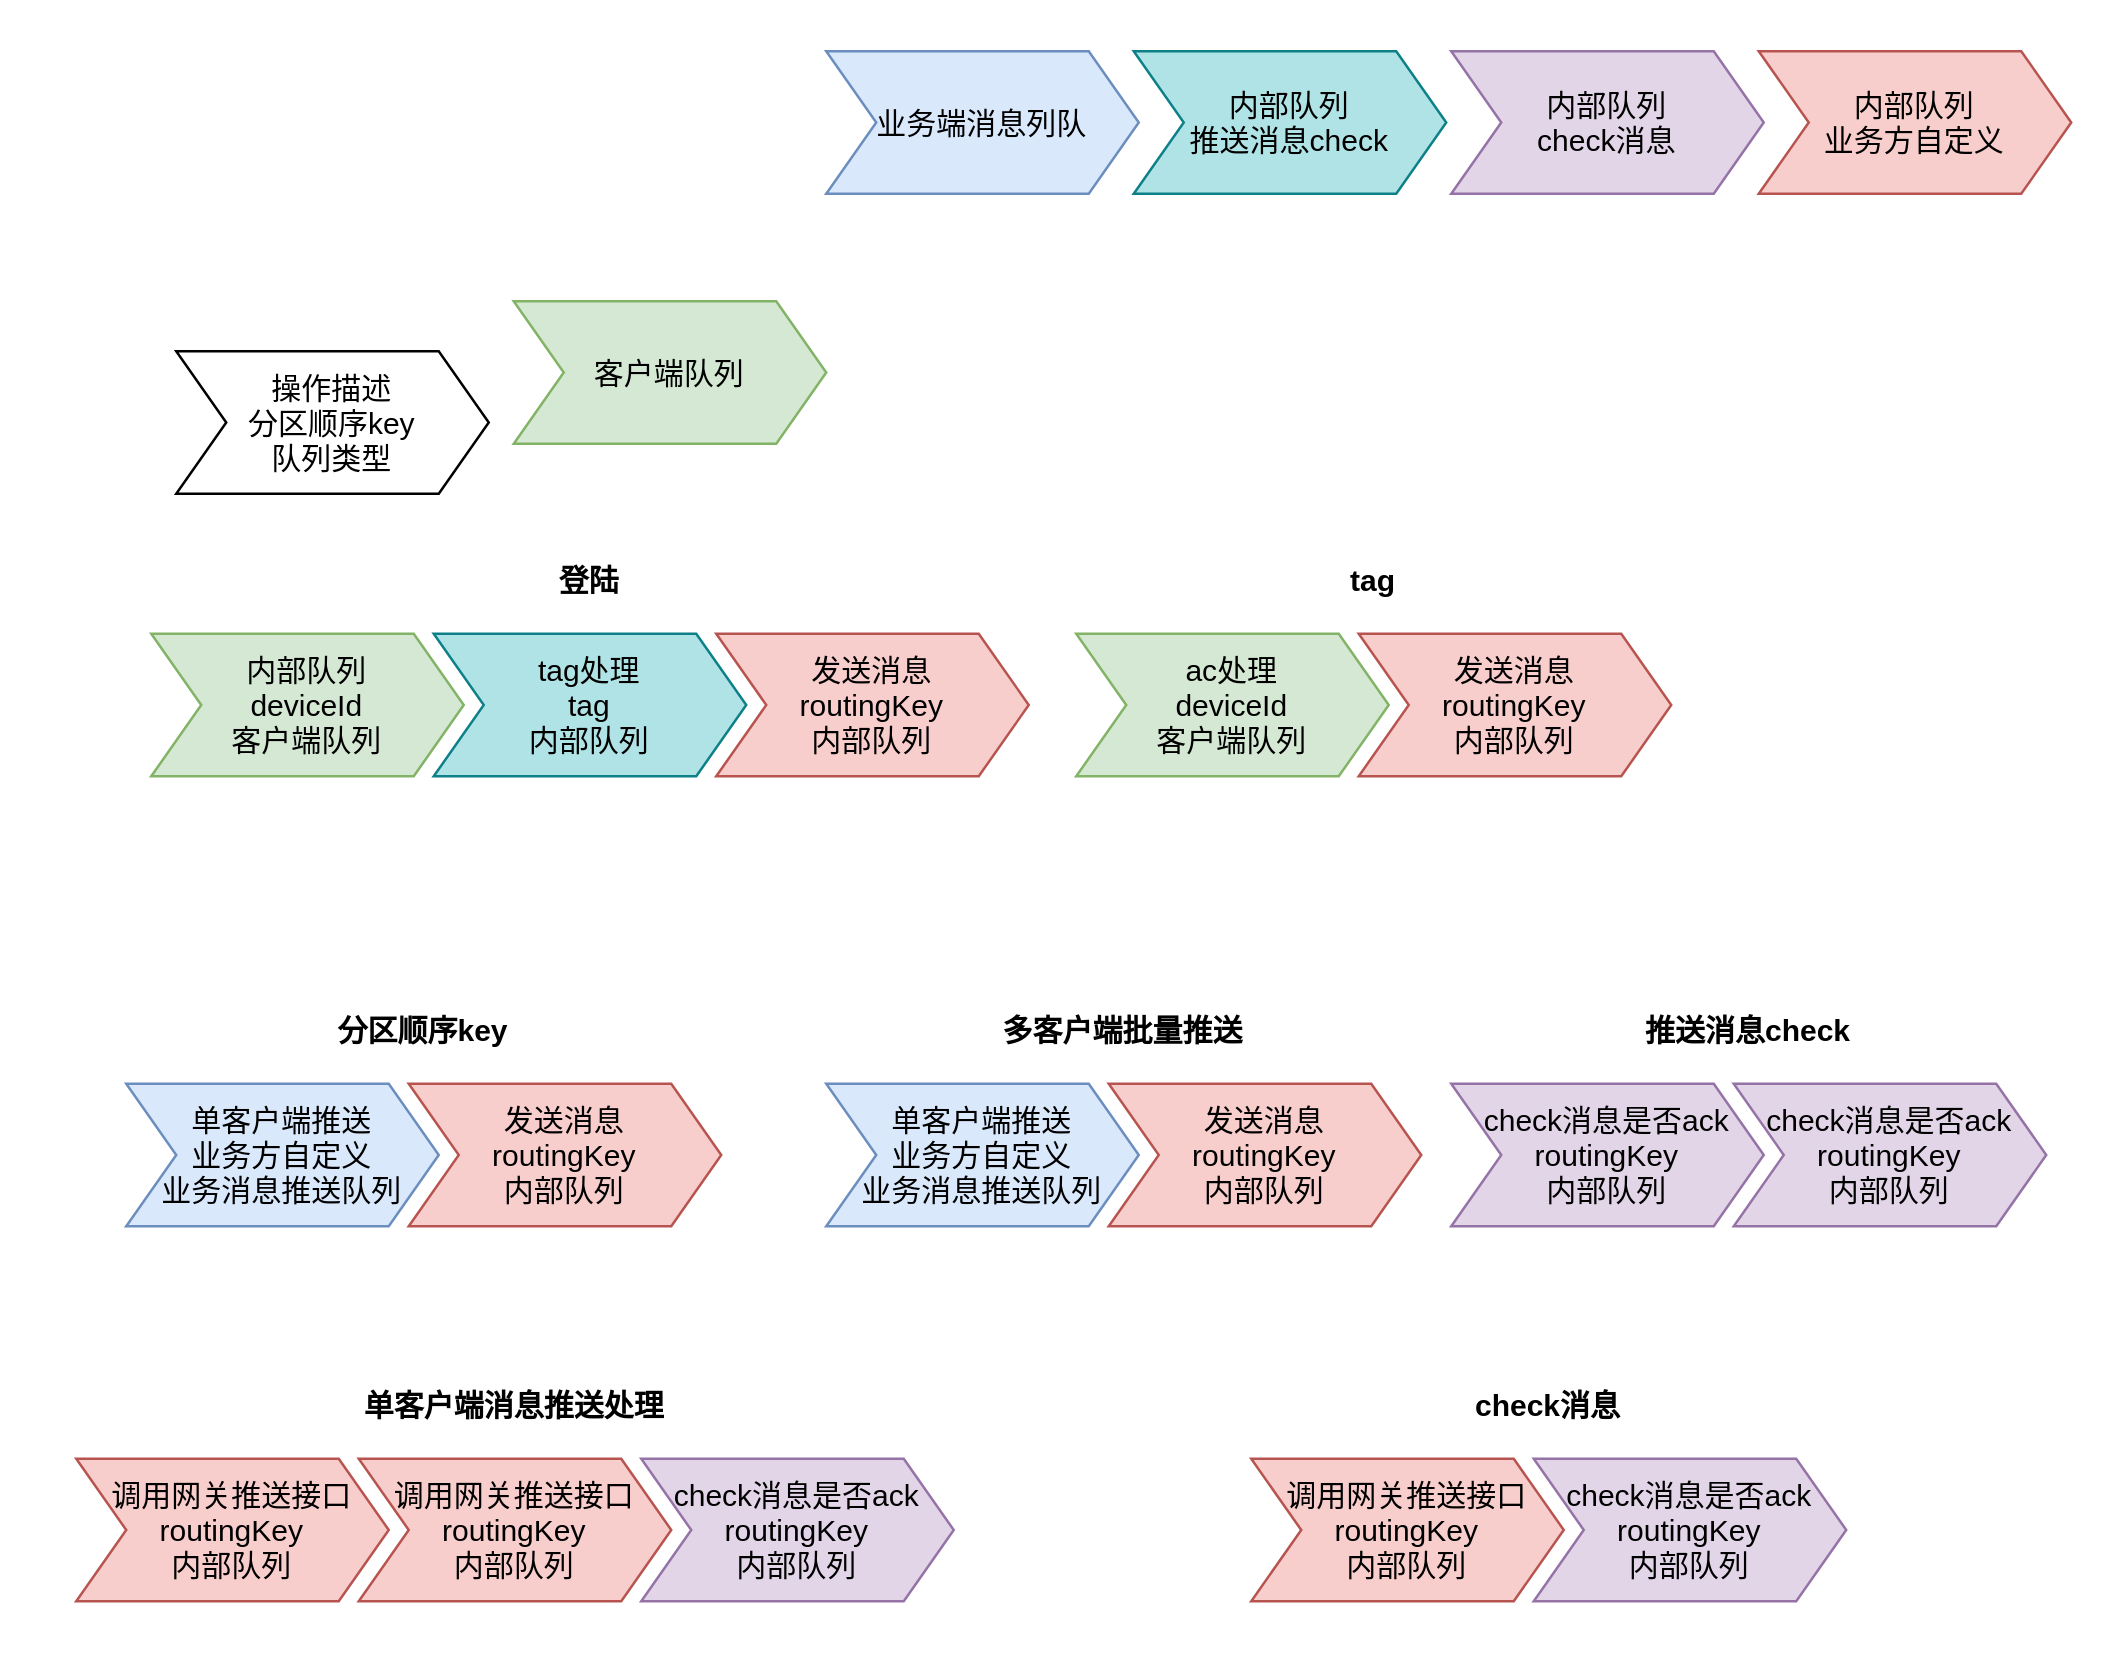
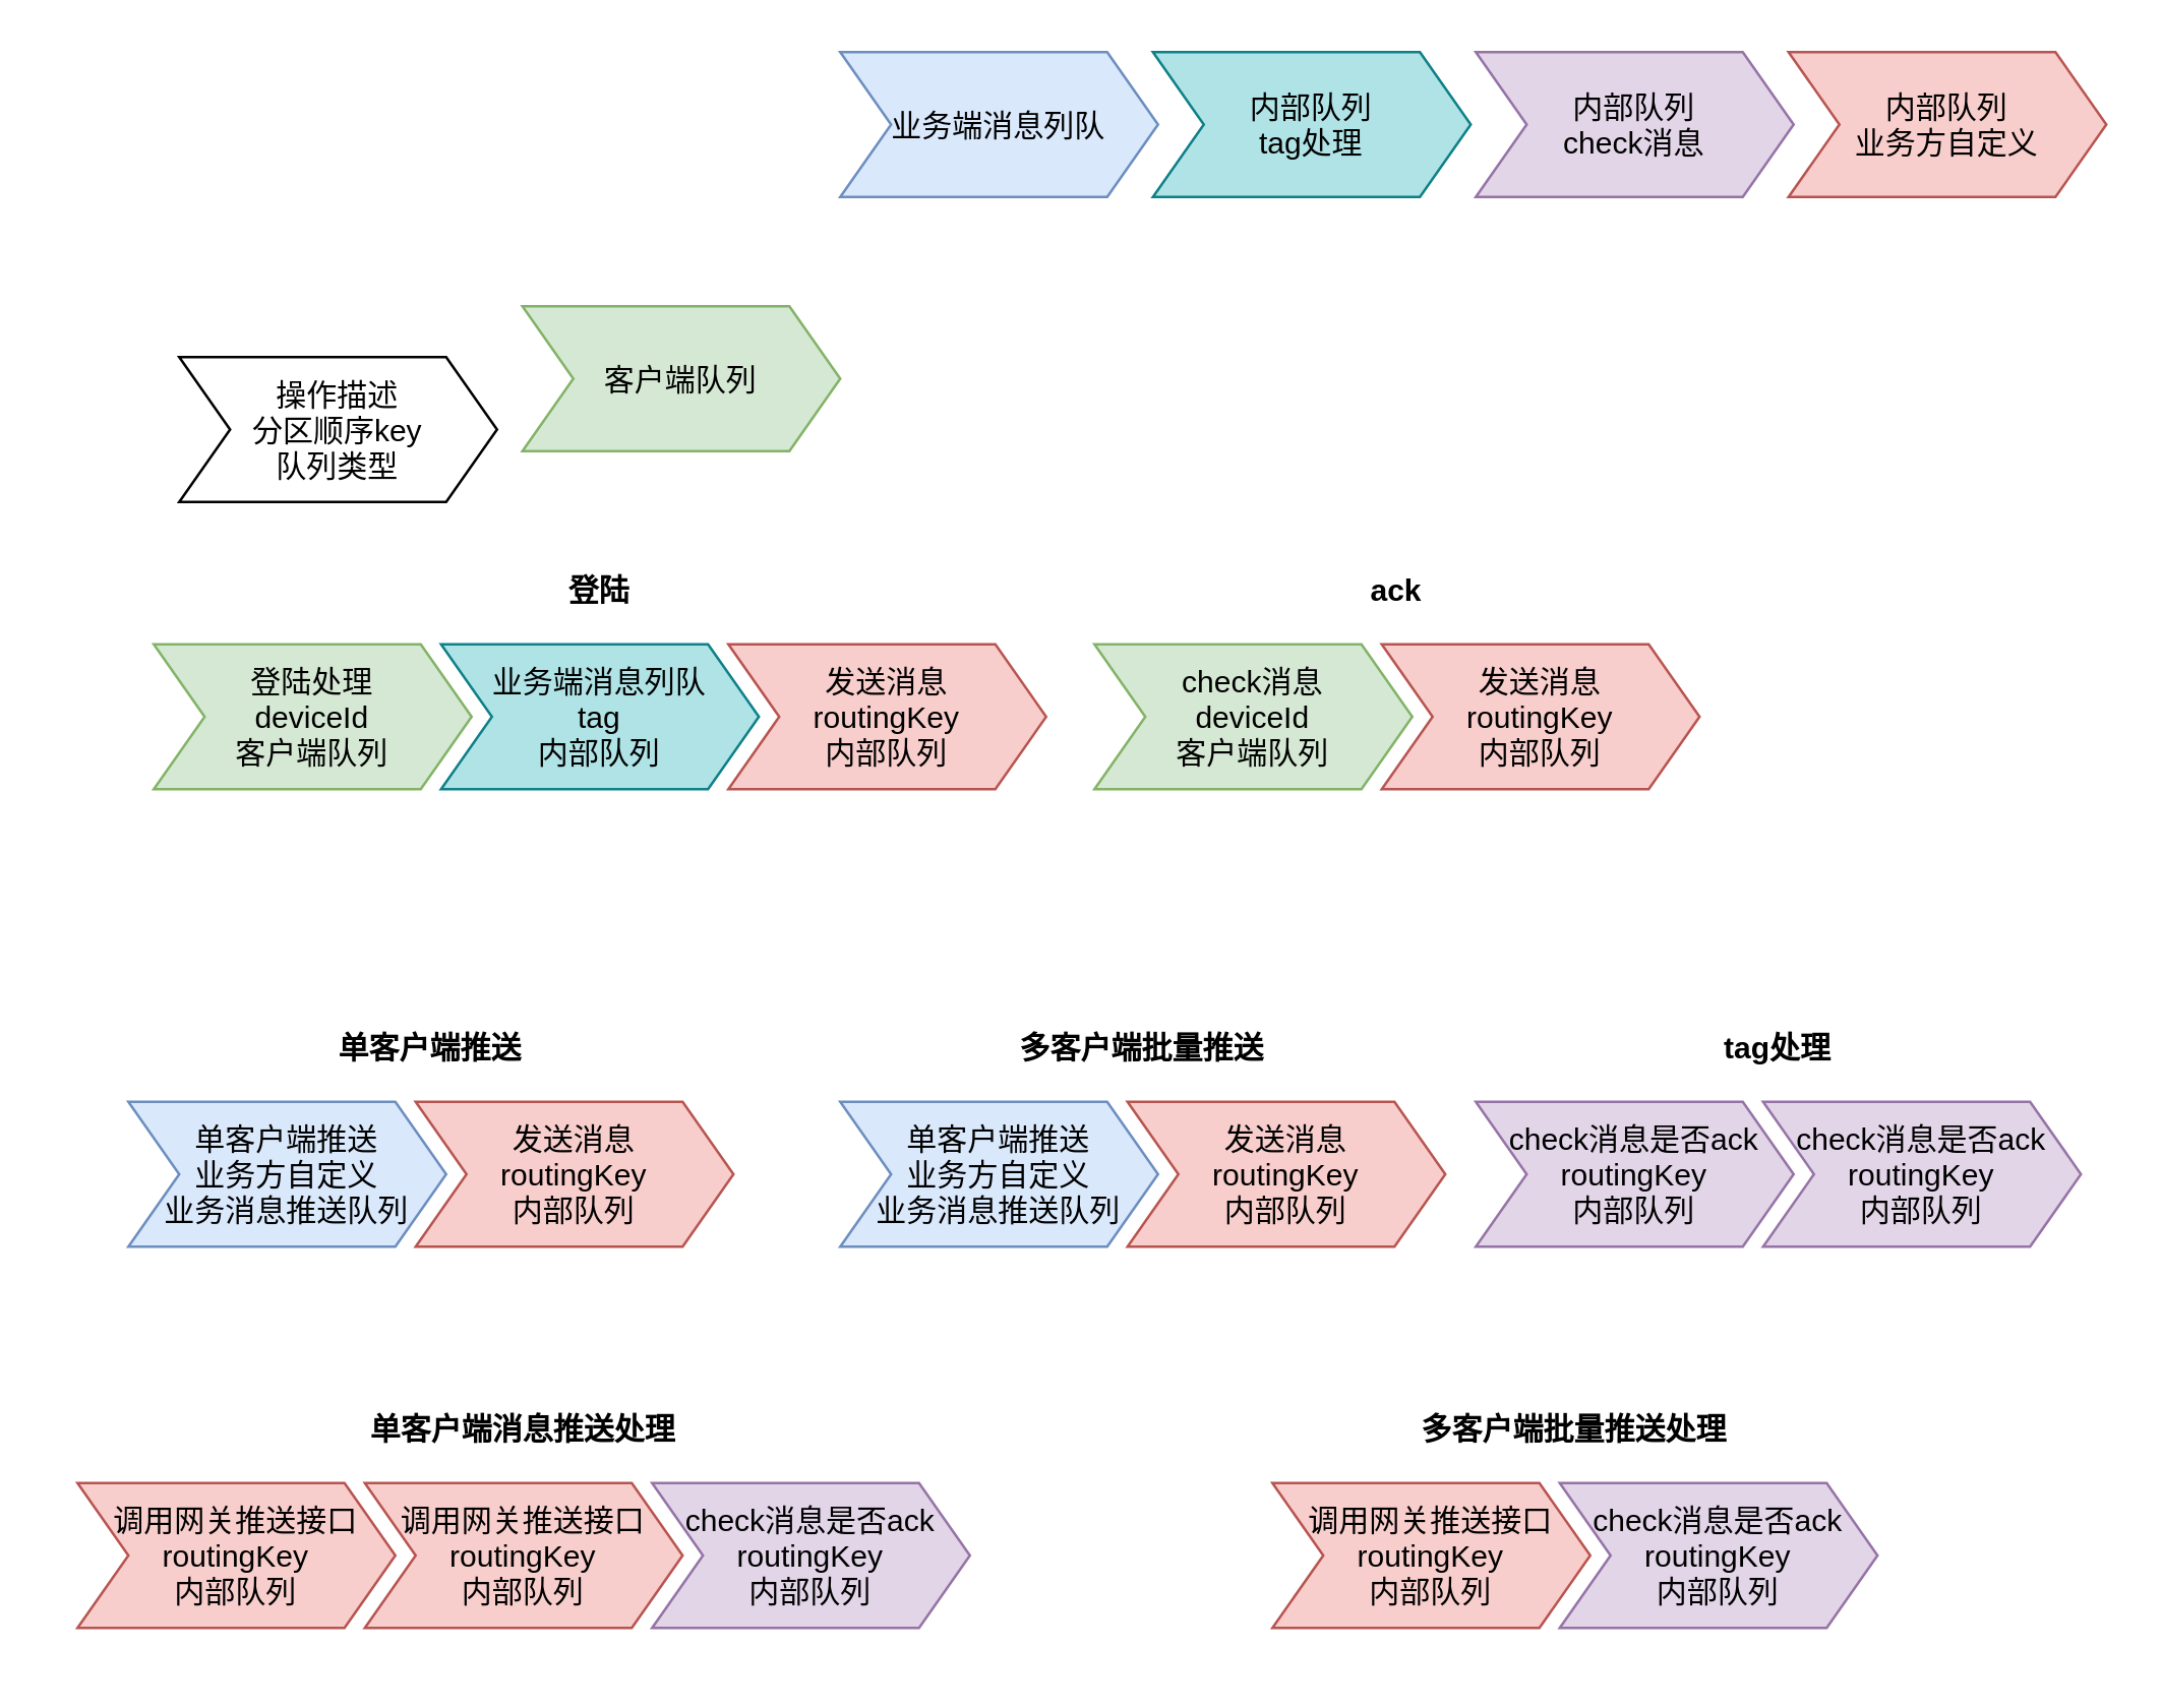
  <mxCell id="0" />
  <mxCell id="1" parent="0" />
  <mxCell id="2" value="登陆" style="swimlane;childLayout=stackLayout;horizontal=1;fillColor=none;horizontalStack=1;resizeParent=1;resizeParentMax=0;resizeLast=0;collapsible=0;strokeColor=none;stackBorder=10;stackSpacing=-12;resizable=1;align=center;points=[];fontColor=#000000;" vertex="1" parent="1"><mxGeometry x="50" y="220" width="371" height="100" as="geometry" /></mxCell>
- <mxCell id="3" value="内部队列&#10;deviceId&#10;客户端队列" style="shape=step;perimeter=stepPerimeter;fixedSize=1;points=[];fillColor=#d5e8d4;strokeColor=#82b366;" vertex="1" parent="2"><mxGeometry x="10" y="33" width="125" height="57" as="geometry" /></mxCell>
- <mxCell id="4" value="tag处理&#10;tag&#10;内部队列" style="shape=step;perimeter=stepPerimeter;fixedSize=1;points=[];fillColor=#b0e3e6;strokeColor=#0e8088;" vertex="1" parent="2"><mxGeometry x="123" y="33" width="125" height="57" as="geometry" /></mxCell>
+ <mxCell id="3" value="登陆处理&#10;deviceId&#10;客户端队列" style="shape=step;perimeter=stepPerimeter;fixedSize=1;points=[];fillColor=#d5e8d4;strokeColor=#82b366;" vertex="1" parent="2"><mxGeometry x="10" y="33" width="125" height="57" as="geometry" /></mxCell>
+ <mxCell id="4" value="业务端消息列队&#10;tag&#10;内部队列" style="shape=step;perimeter=stepPerimeter;fixedSize=1;points=[];fillColor=#b0e3e6;strokeColor=#0e8088;" vertex="1" parent="2"><mxGeometry x="123" y="33" width="125" height="57" as="geometry" /></mxCell>
  <mxCell id="5" value="发送消息&#10;routingKey&#10;内部队列" style="shape=step;perimeter=stepPerimeter;fixedSize=1;points=[];fillColor=#f8cecc;strokeColor=#b85450;" vertex="1" parent="2"><mxGeometry x="236" y="33" width="125" height="57" as="geometry" /></mxCell>
- <mxCell id="6" value="tag" style="swimlane;childLayout=stackLayout;horizontal=1;fillColor=none;horizontalStack=1;resizeParent=1;resizeParentMax=0;resizeLast=0;collapsible=0;strokeColor=none;stackBorder=10;stackSpacing=-12;resizable=1;align=center;points=[];fontColor=#000000;" vertex="1" parent="1"><mxGeometry x="420" y="220" width="258" height="100" as="geometry" /></mxCell>
- <mxCell id="7" value="ac处理&#10;deviceId&#10;客户端队列" style="shape=step;perimeter=stepPerimeter;fixedSize=1;points=[];fillColor=#d5e8d4;strokeColor=#82b366;" vertex="1" parent="6"><mxGeometry x="10" y="33" width="125" height="57" as="geometry" /></mxCell>
+ <mxCell id="6" value="ack" style="swimlane;childLayout=stackLayout;horizontal=1;fillColor=none;horizontalStack=1;resizeParent=1;resizeParentMax=0;resizeLast=0;collapsible=0;strokeColor=none;stackBorder=10;stackSpacing=-12;resizable=1;align=center;points=[];fontColor=#000000;" vertex="1" parent="1"><mxGeometry x="420" y="220" width="258" height="100" as="geometry" /></mxCell>
+ <mxCell id="7" value="check消息&#10;deviceId&#10;客户端队列" style="shape=step;perimeter=stepPerimeter;fixedSize=1;points=[];fillColor=#d5e8d4;strokeColor=#82b366;" vertex="1" parent="6"><mxGeometry x="10" y="33" width="125" height="57" as="geometry" /></mxCell>
  <mxCell id="8" value="发送消息&#10;routingKey&#10;内部队列" style="shape=step;perimeter=stepPerimeter;fixedSize=1;points=[];fillColor=#f8cecc;strokeColor=#b85450;" vertex="1" parent="6"><mxGeometry x="123" y="33" width="125" height="57" as="geometry" /></mxCell>
- <mxCell id="9" value="分区顺序key" style="swimlane;childLayout=stackLayout;horizontal=1;fillColor=none;horizontalStack=1;resizeParent=1;resizeParentMax=0;resizeLast=0;collapsible=0;strokeColor=none;stackBorder=10;stackSpacing=-12;resizable=1;align=center;points=[];fontColor=#000000;" vertex="1" parent="1"><mxGeometry x="40" y="400" width="258" height="100" as="geometry" /></mxCell>
+ <mxCell id="9" value="单客户端推送" style="swimlane;childLayout=stackLayout;horizontal=1;fillColor=none;horizontalStack=1;resizeParent=1;resizeParentMax=0;resizeLast=0;collapsible=0;strokeColor=none;stackBorder=10;stackSpacing=-12;resizable=1;align=center;points=[];fontColor=#000000;" vertex="1" parent="1"><mxGeometry x="40" y="400" width="258" height="100" as="geometry" /></mxCell>
  <mxCell id="10" value="单客户端推送&#10;业务方自定义&#10;业务消息推送队列" style="shape=step;perimeter=stepPerimeter;fixedSize=1;points=[];fillColor=#dae8fc;strokeColor=#6c8ebf;" vertex="1" parent="9"><mxGeometry x="10" y="33" width="125" height="57" as="geometry" /></mxCell>
  <mxCell id="11" value="发送消息&#10;routingKey&#10;内部队列" style="shape=step;perimeter=stepPerimeter;fixedSize=1;points=[];fillColor=#f8cecc;strokeColor=#b85450;" vertex="1" parent="9"><mxGeometry x="123" y="33" width="125" height="57" as="geometry" /></mxCell>
  <mxCell id="12" value="多客户端批量推送" style="swimlane;childLayout=stackLayout;horizontal=1;fillColor=none;horizontalStack=1;resizeParent=1;resizeParentMax=0;resizeLast=0;collapsible=0;strokeColor=none;stackBorder=10;stackSpacing=-12;resizable=1;align=center;points=[];fontColor=#000000;" vertex="1" parent="1"><mxGeometry x="320" y="400" width="258" height="100" as="geometry" /></mxCell>
  <mxCell id="13" value="单客户端推送&#10;业务方自定义&#10;业务消息推送队列" style="shape=step;perimeter=stepPerimeter;fixedSize=1;points=[];fillColor=#dae8fc;strokeColor=#6c8ebf;" vertex="1" parent="12"><mxGeometry x="10" y="33" width="125" height="57" as="geometry" /></mxCell>
  <mxCell id="14" value="发送消息&#10;routingKey&#10;内部队列" style="shape=step;perimeter=stepPerimeter;fixedSize=1;points=[];fillColor=#f8cecc;strokeColor=#b85450;" vertex="1" parent="12"><mxGeometry x="123" y="33" width="125" height="57" as="geometry" /></mxCell>
- <mxCell id="15" value="推送消息check" style="swimlane;childLayout=stackLayout;horizontal=1;fillColor=none;horizontalStack=1;resizeParent=1;resizeParentMax=0;resizeLast=0;collapsible=0;strokeColor=none;stackBorder=10;stackSpacing=-12;resizable=1;align=center;points=[];fontColor=#000000;" vertex="1" parent="1"><mxGeometry x="570" y="400" width="258" height="100" as="geometry" /></mxCell>
+ <mxCell id="15" value="tag处理" style="swimlane;childLayout=stackLayout;horizontal=1;fillColor=none;horizontalStack=1;resizeParent=1;resizeParentMax=0;resizeLast=0;collapsible=0;strokeColor=none;stackBorder=10;stackSpacing=-12;resizable=1;align=center;points=[];fontColor=#000000;" vertex="1" parent="1"><mxGeometry x="570" y="400" width="258" height="100" as="geometry" /></mxCell>
  <mxCell id="16" value="check消息是否ack&#10;routingKey&#10;内部队列" style="shape=step;perimeter=stepPerimeter;fixedSize=1;points=[];fillColor=#e1d5e7;strokeColor=#9673a6;" vertex="1" parent="15"><mxGeometry x="10" y="33" width="125" height="57" as="geometry" /></mxCell>
  <mxCell id="17" value="check消息是否ack&#10;routingKey&#10;内部队列" style="shape=step;perimeter=stepPerimeter;fixedSize=1;points=[];fillColor=#e1d5e7;strokeColor=#9673a6;" vertex="1" parent="15"><mxGeometry x="123" y="33" width="125" height="57" as="geometry" /></mxCell>
  <mxCell id="18" value="单客户端消息推送处理" style="swimlane;childLayout=stackLayout;horizontal=1;fillColor=none;horizontalStack=1;resizeParent=1;resizeParentMax=0;resizeLast=0;collapsible=0;strokeColor=none;stackBorder=10;stackSpacing=-12;resizable=1;align=center;points=[];fontColor=#000000;" vertex="1" parent="1"><mxGeometry y="550" width="371" height="100" as="geometry" x="20" /></mxCell>
  <mxCell id="19" value="调用网关推送接口&#10;routingKey&#10;内部队列" style="shape=step;perimeter=stepPerimeter;fixedSize=1;points=[];fillColor=#f8cecc;strokeColor=#b85450;" vertex="1" parent="18"><mxGeometry x="10" y="33" width="125" height="57" as="geometry" /></mxCell>
  <mxCell id="20" value="调用网关推送接口&#10;routingKey&#10;内部队列" style="shape=step;perimeter=stepPerimeter;fixedSize=1;points=[];fillColor=#f8cecc;strokeColor=#b85450;" vertex="1" parent="18"><mxGeometry x="123" y="33" width="125" height="57" as="geometry" /></mxCell>
  <mxCell id="21" value="check消息是否ack&#10;routingKey&#10;内部队列" style="shape=step;perimeter=stepPerimeter;fixedSize=1;points=[];fillColor=#e1d5e7;strokeColor=#9673a6;" vertex="1" parent="18"><mxGeometry x="236" y="33" width="125" height="57" as="geometry" /></mxCell>
- <mxCell id="22" value="check消息" style="swimlane;childLayout=stackLayout;horizontal=1;fillColor=none;horizontalStack=1;resizeParent=1;resizeParentMax=0;resizeLast=0;collapsible=0;strokeColor=none;stackBorder=10;stackSpacing=-12;resizable=1;align=center;points=[];fontColor=#000000;" vertex="1" parent="1"><mxGeometry x="490" y="550" width="258" height="100" as="geometry" /></mxCell>
+ <mxCell id="22" value="多客户端批量推送处理" style="swimlane;childLayout=stackLayout;horizontal=1;fillColor=none;horizontalStack=1;resizeParent=1;resizeParentMax=0;resizeLast=0;collapsible=0;strokeColor=none;stackBorder=10;stackSpacing=-12;resizable=1;align=center;points=[];fontColor=#000000;" vertex="1" parent="1"><mxGeometry x="490" y="550" width="258" height="100" as="geometry" /></mxCell>
  <mxCell id="23" value="调用网关推送接口&#10;routingKey&#10;内部队列" style="shape=step;perimeter=stepPerimeter;fixedSize=1;points=[];fillColor=#f8cecc;strokeColor=#b85450;" vertex="1" parent="22"><mxGeometry x="10" y="33" width="125" height="57" as="geometry" /></mxCell>
  <mxCell id="24" value="check消息是否ack&#10;routingKey&#10;内部队列" style="shape=step;perimeter=stepPerimeter;fixedSize=1;points=[];fillColor=#e1d5e7;strokeColor=#9673a6;" vertex="1" parent="22"><mxGeometry x="123" y="33" width="125" height="57" as="geometry" /></mxCell>
  <mxCell id="25" value="操作描述&#10;分区顺序key&#10;队列类型" style="shape=step;perimeter=stepPerimeter;fixedSize=1;points=[];" vertex="1" parent="1"><mxGeometry x="70" y="140" width="125" height="57" as="geometry" /></mxCell>
  <mxCell id="26" value="客户端队列" style="shape=step;perimeter=stepPerimeter;fixedSize=1;points=[];fillColor=#d5e8d4;strokeColor=#82b366;" vertex="1" parent="1"><mxGeometry x="205" y="120" width="125" height="57" as="geometry" /></mxCell>
  <mxCell id="27" value="业务端消息列队" style="shape=step;perimeter=stepPerimeter;fixedSize=1;points=[];fillColor=#dae8fc;strokeColor=#6c8ebf;" vertex="1" parent="1"><mxGeometry x="330" y="20" width="125" height="57" as="geometry" /></mxCell>
- <mxCell id="28" value="内部队列&#10;推送消息check" style="shape=step;perimeter=stepPerimeter;fixedSize=1;points=[];fillColor=#b0e3e6;strokeColor=#0e8088;" vertex="1" parent="1"><mxGeometry x="453" y="20" width="125" height="57" as="geometry" /></mxCell>
+ <mxCell id="28" value="内部队列&#10;tag处理" style="shape=step;perimeter=stepPerimeter;fixedSize=1;points=[];fillColor=#b0e3e6;strokeColor=#0e8088;" vertex="1" parent="1"><mxGeometry x="453" y="20" width="125" height="57" as="geometry" /></mxCell>
  <mxCell id="29" value="内部队列&#10;check消息" style="shape=step;perimeter=stepPerimeter;fixedSize=1;points=[];fillColor=#e1d5e7;strokeColor=#9673a6;" vertex="1" parent="1"><mxGeometry x="580" y="20" width="125" height="57" as="geometry" /></mxCell>
  <mxCell id="30" value="内部队列&#10;业务方自定义" style="shape=step;perimeter=stepPerimeter;fixedSize=1;points=[];fillColor=#f8cecc;strokeColor=#b85450;" vertex="1" parent="1"><mxGeometry x="703" y="20" width="125" height="57" as="geometry" /></mxCell>
